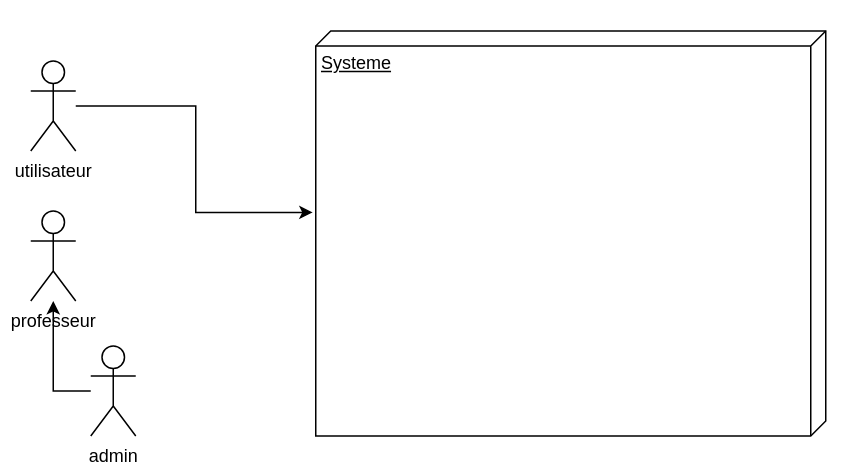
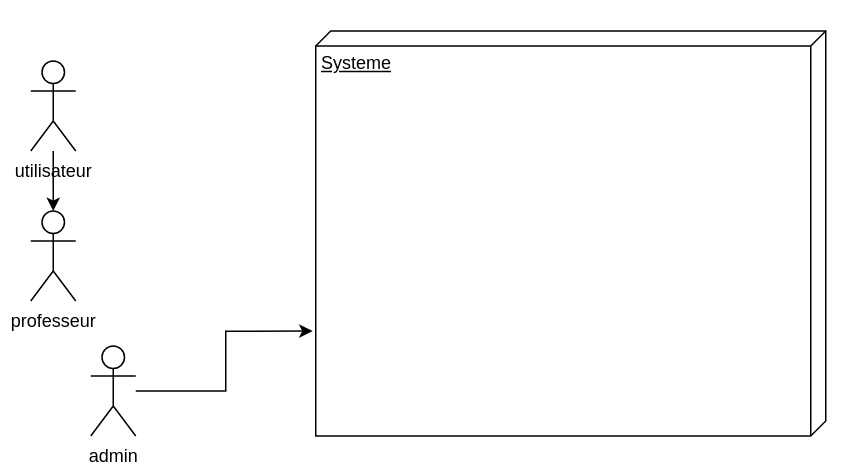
  <mxCell id="0" />
  <mxCell id="1" parent="0" />
  <mxCell id="2" value="Systeme" style="verticalAlign=top;align=left;spacingTop=8;spacingLeft=2;spacingRight=12;shape=cube;size=10;direction=south;fontStyle=4;html=1;" parent="1" vertex="1"><mxGeometry x="210" y="20" width="340" height="270" as="geometry" /></mxCell>
- <mxCell id="3" style="edgeStyle=orthogonalEdgeStyle;rounded=0;orthogonalLoop=1;jettySize=auto;html=1;entryX=0.448;entryY=1.006;entryDx=0;entryDy=0;entryPerimeter=0;" parent="1" source="4" target="2" edge="1"><mxGeometry relative="1" as="geometry" /></mxCell>
+ <mxCell id="3" style="edgeStyle=orthogonalEdgeStyle;rounded=0;orthogonalLoop=1;jettySize=auto;html=1;" parent="1" source="4" target="7" edge="1"><mxGeometry relative="1" as="geometry" /></mxCell>
  <mxCell id="4" value="utilisateur" style="shape=umlActor;verticalLabelPosition=bottom;verticalAlign=top;html=1;" parent="1" vertex="1"><mxGeometry x="20" y="40" width="30" height="60" as="geometry" /></mxCell>
- <mxCell id="5" style="edgeStyle=orthogonalEdgeStyle;rounded=0;orthogonalLoop=1;jettySize=auto;html=1;" parent="1" source="6" target="7" edge="1"><mxGeometry relative="1" as="geometry" /></mxCell>
+ <mxCell id="5" style="edgeStyle=orthogonalEdgeStyle;rounded=0;orthogonalLoop=1;jettySize=auto;html=1;entryX=0.741;entryY=1.006;entryDx=0;entryDy=0;entryPerimeter=0;" parent="1" source="6" target="2" edge="1"><mxGeometry relative="1" as="geometry" /></mxCell>
  <mxCell id="6" value="admin" style="shape=umlActor;verticalLabelPosition=bottom;verticalAlign=top;html=1;" parent="1" vertex="1"><mxGeometry x="60" y="230" width="30" height="60" as="geometry" /></mxCell>
  <mxCell id="7" value="professeur" style="shape=umlActor;verticalLabelPosition=bottom;verticalAlign=top;html=1;" parent="1" vertex="1"><mxGeometry x="20" y="140" width="30" height="60" as="geometry" /></mxCell>
